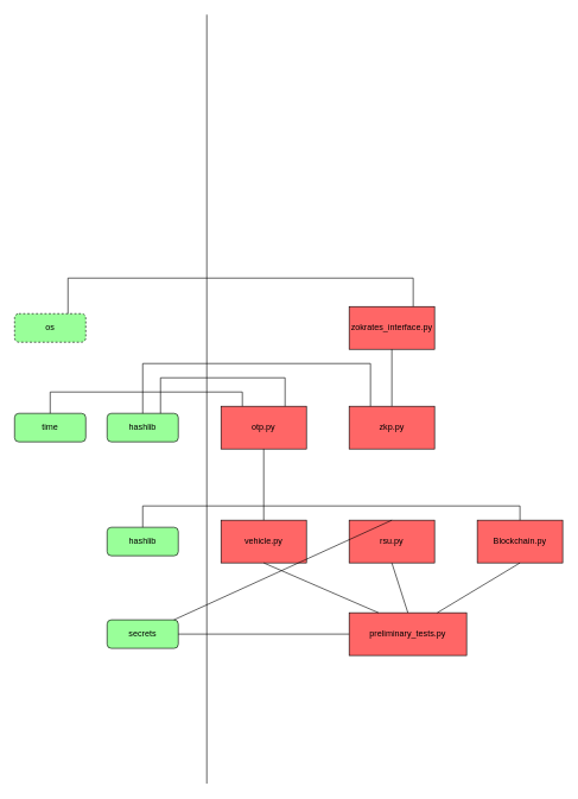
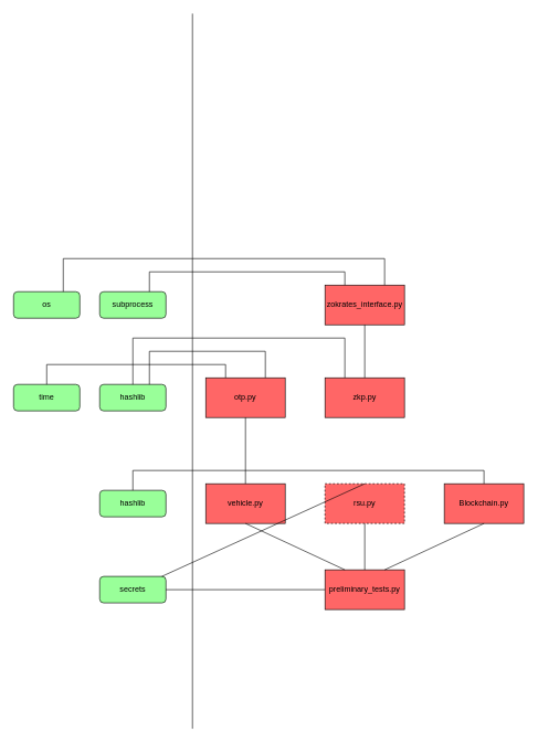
  <mxCell id="0" />
  <mxCell id="1" parent="0" />
  <mxCell id="2" value="vehicle.py" style="rounded=0;whiteSpace=wrap;html=1;fillColor=#FF6666;" vertex="1" parent="1"><mxGeometry x="310" y="730" width="120" height="60" as="geometry" /></mxCell>
- <mxCell id="3" value="rsu.py" style="rounded=0;whiteSpace=wrap;html=1;fillColor=#FF6666;" vertex="1" parent="1"><mxGeometry x="490" y="730" width="120" height="60" as="geometry" /></mxCell>
+ <mxCell id="3" value="rsu.py" style="rounded=0;whiteSpace=wrap;html=1;fillColor=#FF6666;dashed=1;" vertex="1" parent="1"><mxGeometry x="490" y="730" width="120" height="60" as="geometry" /></mxCell>
  <mxCell id="4" value="otp.py" style="rounded=0;whiteSpace=wrap;html=1;fillColor=#FF6666;" vertex="1" parent="1"><mxGeometry x="310" y="570" width="120" height="60" as="geometry" /></mxCell>
- <mxCell id="5" value="preliminary_tests.py" style="rounded=0;whiteSpace=wrap;html=1;fillColor=#FF6666;" vertex="1" parent="1"><mxGeometry x="490" y="860" width="165" height="60" as="geometry" /></mxCell>
+ <mxCell id="5" value="preliminary_tests.py" style="rounded=0;whiteSpace=wrap;html=1;fillColor=#FF6666;" vertex="1" parent="1"><mxGeometry x="490" y="860" width="120" height="60" as="geometry" /></mxCell>
  <mxCell id="6" value="zokrates_interface.py" style="rounded=0;whiteSpace=wrap;html=1;fillColor=#FF6666;" vertex="1" parent="1"><mxGeometry x="490" y="430" width="120" height="60" as="geometry" /></mxCell>
  <mxCell id="7" value="Blockchain.py" style="rounded=0;whiteSpace=wrap;html=1;fillColor=#FF6666;" vertex="1" parent="1"><mxGeometry x="670" y="730" width="120" height="60" as="geometry" /></mxCell>
  <mxCell id="8" value="zkp.py" style="rounded=0;whiteSpace=wrap;html=1;fillColor=#FF6666;" vertex="1" parent="1"><mxGeometry x="490" y="570" width="120" height="60" as="geometry" /></mxCell>
  <mxCell id="9" value="secrets" style="rounded=1;whiteSpace=wrap;html=1;fillColor=#99FF99;" vertex="1" parent="1"><mxGeometry x="150" y="870" width="100" height="40" as="geometry" /></mxCell>
  <mxCell id="10" value="hashlib" style="rounded=1;whiteSpace=wrap;html=1;fillColor=#99FF99;" vertex="1" parent="1"><mxGeometry x="150" y="740" width="100" height="40" as="geometry" /></mxCell>
  <mxCell id="11" value="hashlib" style="rounded=1;whiteSpace=wrap;html=1;fillColor=#99FF99;" vertex="1" parent="1"><mxGeometry x="150" y="580" width="100" height="40" as="geometry" /></mxCell>
  <mxCell id="12" value="time" style="rounded=1;whiteSpace=wrap;html=1;fillColor=#99FF99;" vertex="1" parent="1"><mxGeometry x="20" y="580" width="100" height="40" as="geometry" /></mxCell>
- <mxCell id="14" value="os" style="rounded=1;whiteSpace=wrap;html=1;fillColor=#99FF99;dashed=1;" vertex="1" parent="1"><mxGeometry x="20" y="440" width="100" height="40" as="geometry" /></mxCell>
+ <mxCell id="13" value="subprocess" style="rounded=1;whiteSpace=wrap;html=1;fillColor=#99FF99;" vertex="1" parent="1"><mxGeometry x="150" y="440" width="100" height="40" as="geometry" /></mxCell>
+ <mxCell id="14" value="os" style="rounded=1;whiteSpace=wrap;html=1;fillColor=#99FF99;" vertex="1" parent="1"><mxGeometry x="20" y="440" width="100" height="40" as="geometry" /></mxCell>
  <mxCell id="15" value="" style="endArrow=none;html=1;rounded=0;" edge="1" parent="1"><mxGeometry width="50" height="50" relative="1" as="geometry"><mxPoint x="290" y="1100" as="sourcePoint" /><mxPoint x="290" y="20" as="targetPoint" /></mxGeometry></mxCell>
  <mxCell id="16" value="" style="endArrow=none;html=1;rounded=0;exitX=0.5;exitY=0;exitDx=0;exitDy=0;" edge="1" parent="1" source="3" target="9"><mxGeometry width="50" height="50" relative="1" as="geometry"><mxPoint x="480" y="630" as="sourcePoint" /><mxPoint x="530" y="580" as="targetPoint" /></mxGeometry></mxCell>
  <mxCell id="17" value="" style="endArrow=none;html=1;rounded=0;entryX=0.5;entryY=1;entryDx=0;entryDy=0;exitX=0.5;exitY=0;exitDx=0;exitDy=0;" edge="1" parent="1" source="2" target="4"><mxGeometry width="50" height="50" relative="1" as="geometry"><mxPoint x="460" y="700" as="sourcePoint" /><mxPoint x="510" y="650" as="targetPoint" /></mxGeometry></mxCell>
  <mxCell id="18" value="" style="endArrow=none;html=1;rounded=0;entryX=0.5;entryY=1;entryDx=0;entryDy=0;exitX=0.25;exitY=0;exitDx=0;exitDy=0;" edge="1" parent="1" source="5" target="2"><mxGeometry width="50" height="50" relative="1" as="geometry"><mxPoint x="480" y="720" as="sourcePoint" /><mxPoint x="530" y="670" as="targetPoint" /></mxGeometry></mxCell>
  <mxCell id="19" value="" style="endArrow=none;html=1;rounded=0;entryX=0.5;entryY=1;entryDx=0;entryDy=0;exitX=0.75;exitY=0;exitDx=0;exitDy=0;" edge="1" parent="1" source="5" target="7"><mxGeometry width="50" height="50" relative="1" as="geometry"><mxPoint x="480" y="720" as="sourcePoint" /><mxPoint x="530" y="670" as="targetPoint" /></mxGeometry></mxCell>
  <mxCell id="20" value="" style="endArrow=none;html=1;rounded=0;entryX=0.5;entryY=1;entryDx=0;entryDy=0;exitX=0.5;exitY=0;exitDx=0;exitDy=0;" edge="1" parent="1" source="5" target="3"><mxGeometry width="50" height="50" relative="1" as="geometry"><mxPoint x="640" y="880" as="sourcePoint" /><mxPoint x="690" y="830" as="targetPoint" /></mxGeometry></mxCell>
  <mxCell id="21" value="" style="endArrow=none;html=1;rounded=0;entryX=0.5;entryY=1;entryDx=0;entryDy=0;exitX=0.5;exitY=0;exitDx=0;exitDy=0;" edge="1" parent="1" source="8" target="6"><mxGeometry width="50" height="50" relative="1" as="geometry"><mxPoint x="700" y="680" as="sourcePoint" /><mxPoint x="700" y="580" as="targetPoint" /></mxGeometry></mxCell>
  <mxCell id="22" value="" style="endArrow=none;html=1;rounded=0;exitX=1;exitY=0.5;exitDx=0;exitDy=0;entryX=0;entryY=0.5;entryDx=0;entryDy=0;" edge="1" parent="1" source="9" target="5"><mxGeometry width="50" height="50" relative="1" as="geometry"><mxPoint x="320" y="910" as="sourcePoint" /><mxPoint x="370" y="860" as="targetPoint" /></mxGeometry></mxCell>
  <mxCell id="23" value="" style="endArrow=none;html=1;rounded=0;entryX=0.25;entryY=0;entryDx=0;entryDy=0;exitX=0.5;exitY=0;exitDx=0;exitDy=0;" edge="1" parent="1" source="12" target="4"><mxGeometry width="50" height="50" relative="1" as="geometry"><mxPoint x="0" y="720" as="sourcePoint" /><mxPoint x="50" y="670" as="targetPoint" /><Array as="points"><mxPoint x="70" y="550" /><mxPoint x="340" y="550" /></Array></mxGeometry></mxCell>
  <mxCell id="24" value="" style="endArrow=none;html=1;rounded=0;exitX=0.75;exitY=0;exitDx=0;exitDy=0;entryX=0.75;entryY=0;entryDx=0;entryDy=0;" edge="1" parent="1" source="11" target="4"><mxGeometry width="50" height="50" relative="1" as="geometry"><mxPoint x="310" y="520" as="sourcePoint" /><mxPoint x="360" y="470" as="targetPoint" /><Array as="points"><mxPoint x="225" y="530" /><mxPoint x="400" y="530" /></Array></mxGeometry></mxCell>
  <mxCell id="25" value="" style="endArrow=none;html=1;rounded=0;exitX=0.5;exitY=0;exitDx=0;exitDy=0;entryX=0.5;entryY=0;entryDx=0;entryDy=0;" edge="1" parent="1" source="10" target="7"><mxGeometry width="50" height="50" relative="1" as="geometry"><mxPoint x="300" y="710" as="sourcePoint" /><mxPoint x="730" y="710" as="targetPoint" /><Array as="points"><mxPoint x="200" y="710" /><mxPoint x="730" y="710" /></Array></mxGeometry></mxCell>
  <mxCell id="26" value="" style="endArrow=none;html=1;rounded=0;entryX=0.5;entryY=0;entryDx=0;entryDy=0;exitX=0.25;exitY=0;exitDx=0;exitDy=0;" edge="1" parent="1" source="8" target="11"><mxGeometry width="50" height="50" relative="1" as="geometry"><mxPoint x="610" y="670" as="sourcePoint" /><mxPoint x="660" y="620" as="targetPoint" /><Array as="points"><mxPoint x="520" y="510" /><mxPoint x="200" y="510" /></Array></mxGeometry></mxCell>
  <mxCell id="27" value="" style="endArrow=none;html=1;rounded=0;entryX=0.75;entryY=0;entryDx=0;entryDy=0;exitX=0.75;exitY=0;exitDx=0;exitDy=0;" edge="1" parent="1" source="14" target="6"><mxGeometry width="50" height="50" relative="1" as="geometry"><mxPoint x="480" y="340" as="sourcePoint" /><mxPoint x="530" y="290" as="targetPoint" /><Array as="points"><mxPoint x="95" y="390" /><mxPoint x="580" y="390" /></Array></mxGeometry></mxCell>
+ <mxCell id="28" value="" style="endArrow=none;html=1;rounded=0;entryX=0.25;entryY=0;entryDx=0;entryDy=0;exitX=0.75;exitY=0;exitDx=0;exitDy=0;" edge="1" parent="1" source="13" target="6"><mxGeometry width="50" height="50" relative="1" as="geometry"><mxPoint x="380" y="370" as="sourcePoint" /><mxPoint x="430" y="320" as="targetPoint" /><Array as="points"><mxPoint x="225" y="410" /><mxPoint x="520" y="410" /></Array></mxGeometry></mxCell>
